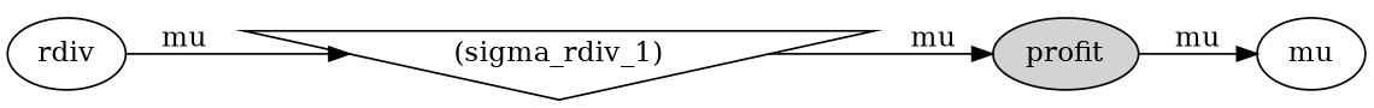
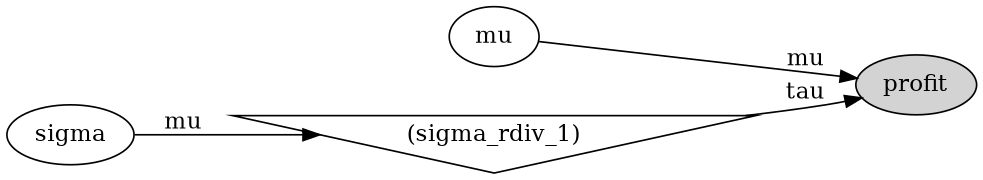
  digraph {
    rankdir=LR
    profit [style=filled]
    mu
    "(sigma_rdiv_1)" [shape=invtriangle]
-   sigma [label=rdiv]
-   profit -> mu [label=mu]
-   "(sigma_rdiv_1)" -> profit [label=mu]
+   sigma
+   mu -> profit [label=mu]
+   "(sigma_rdiv_1)" -> profit [label=tau]
    sigma -> "(sigma_rdiv_1)" [label=mu]
  }
